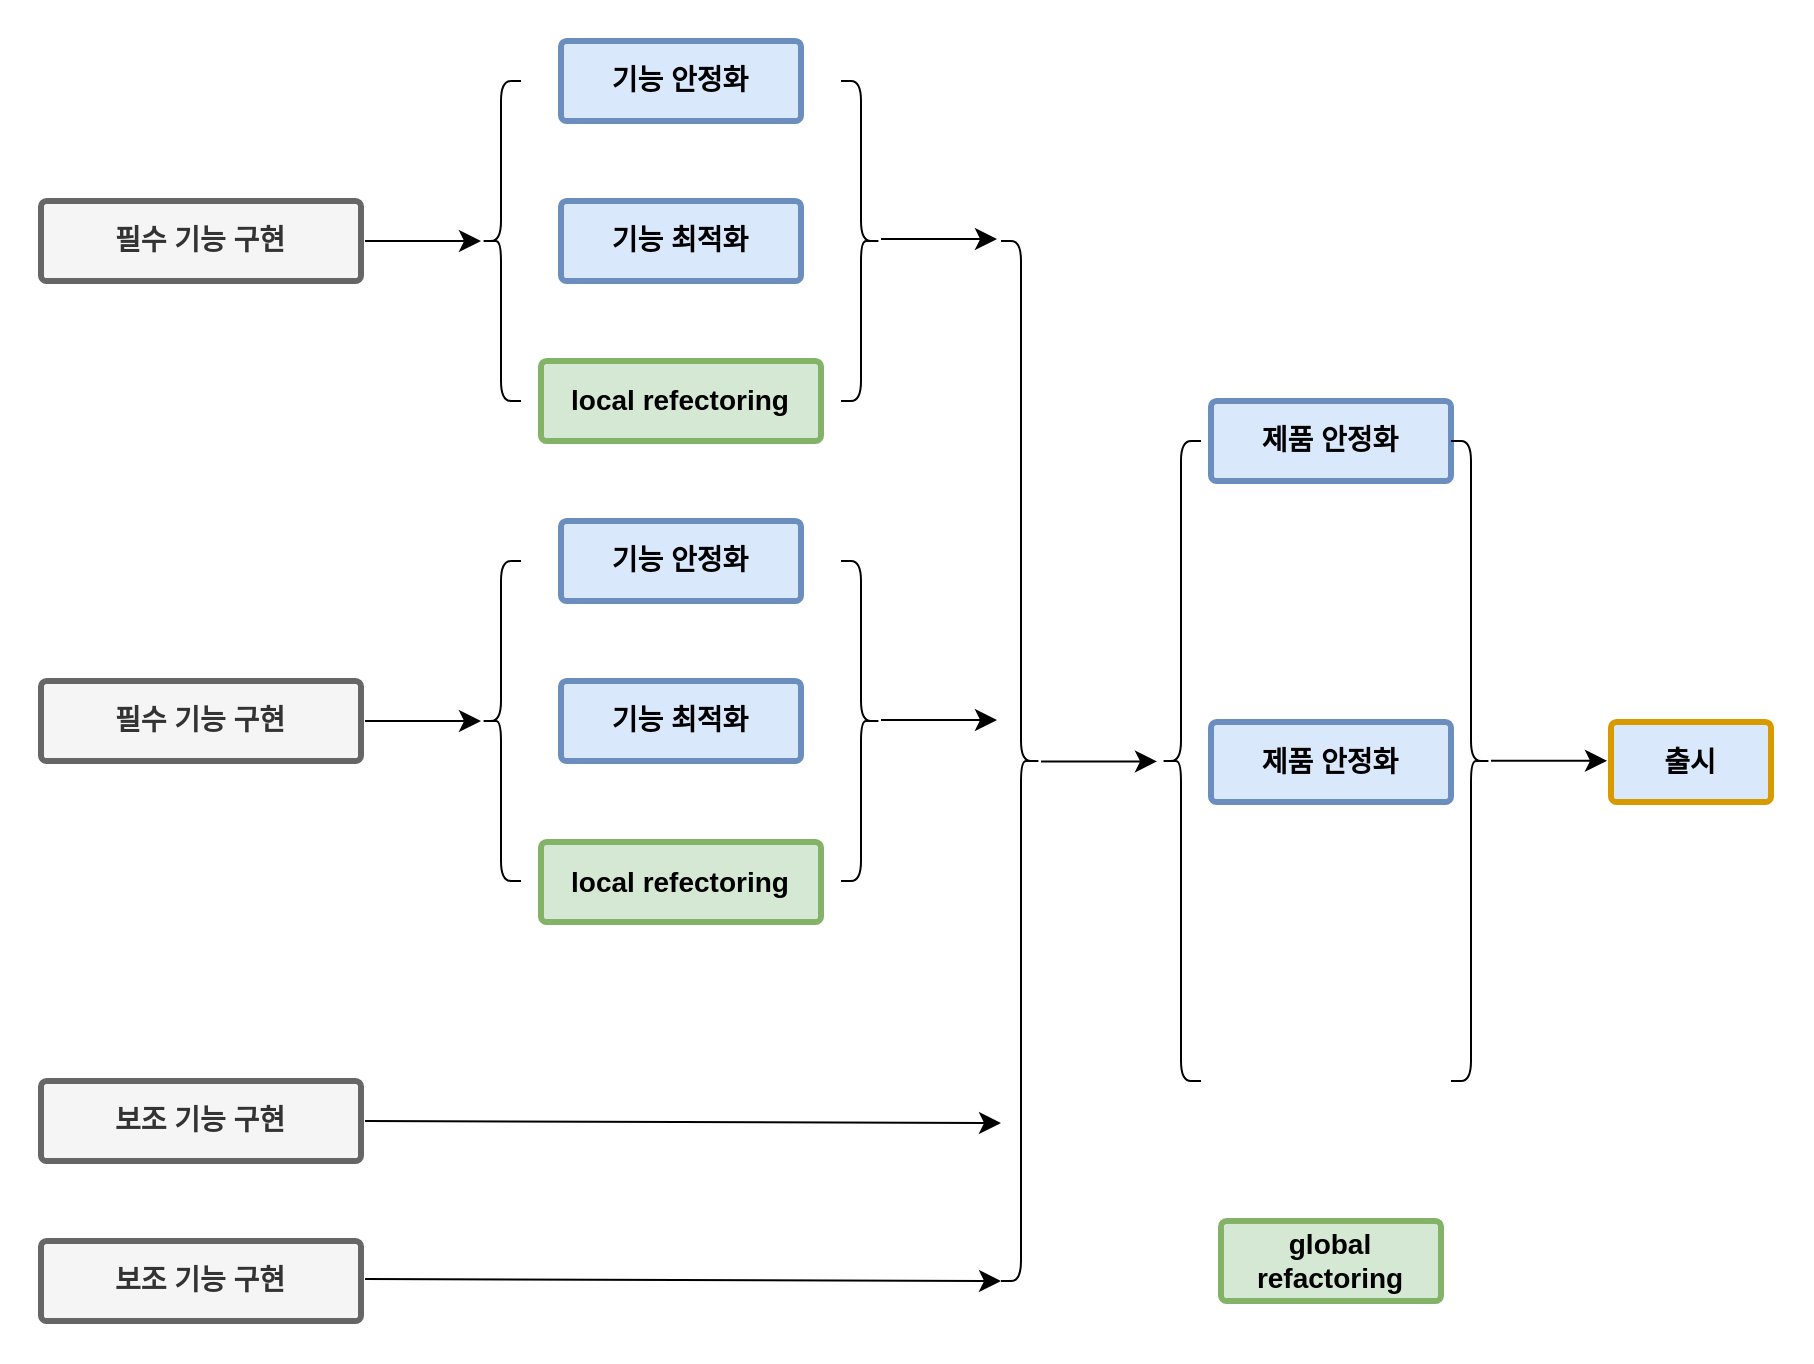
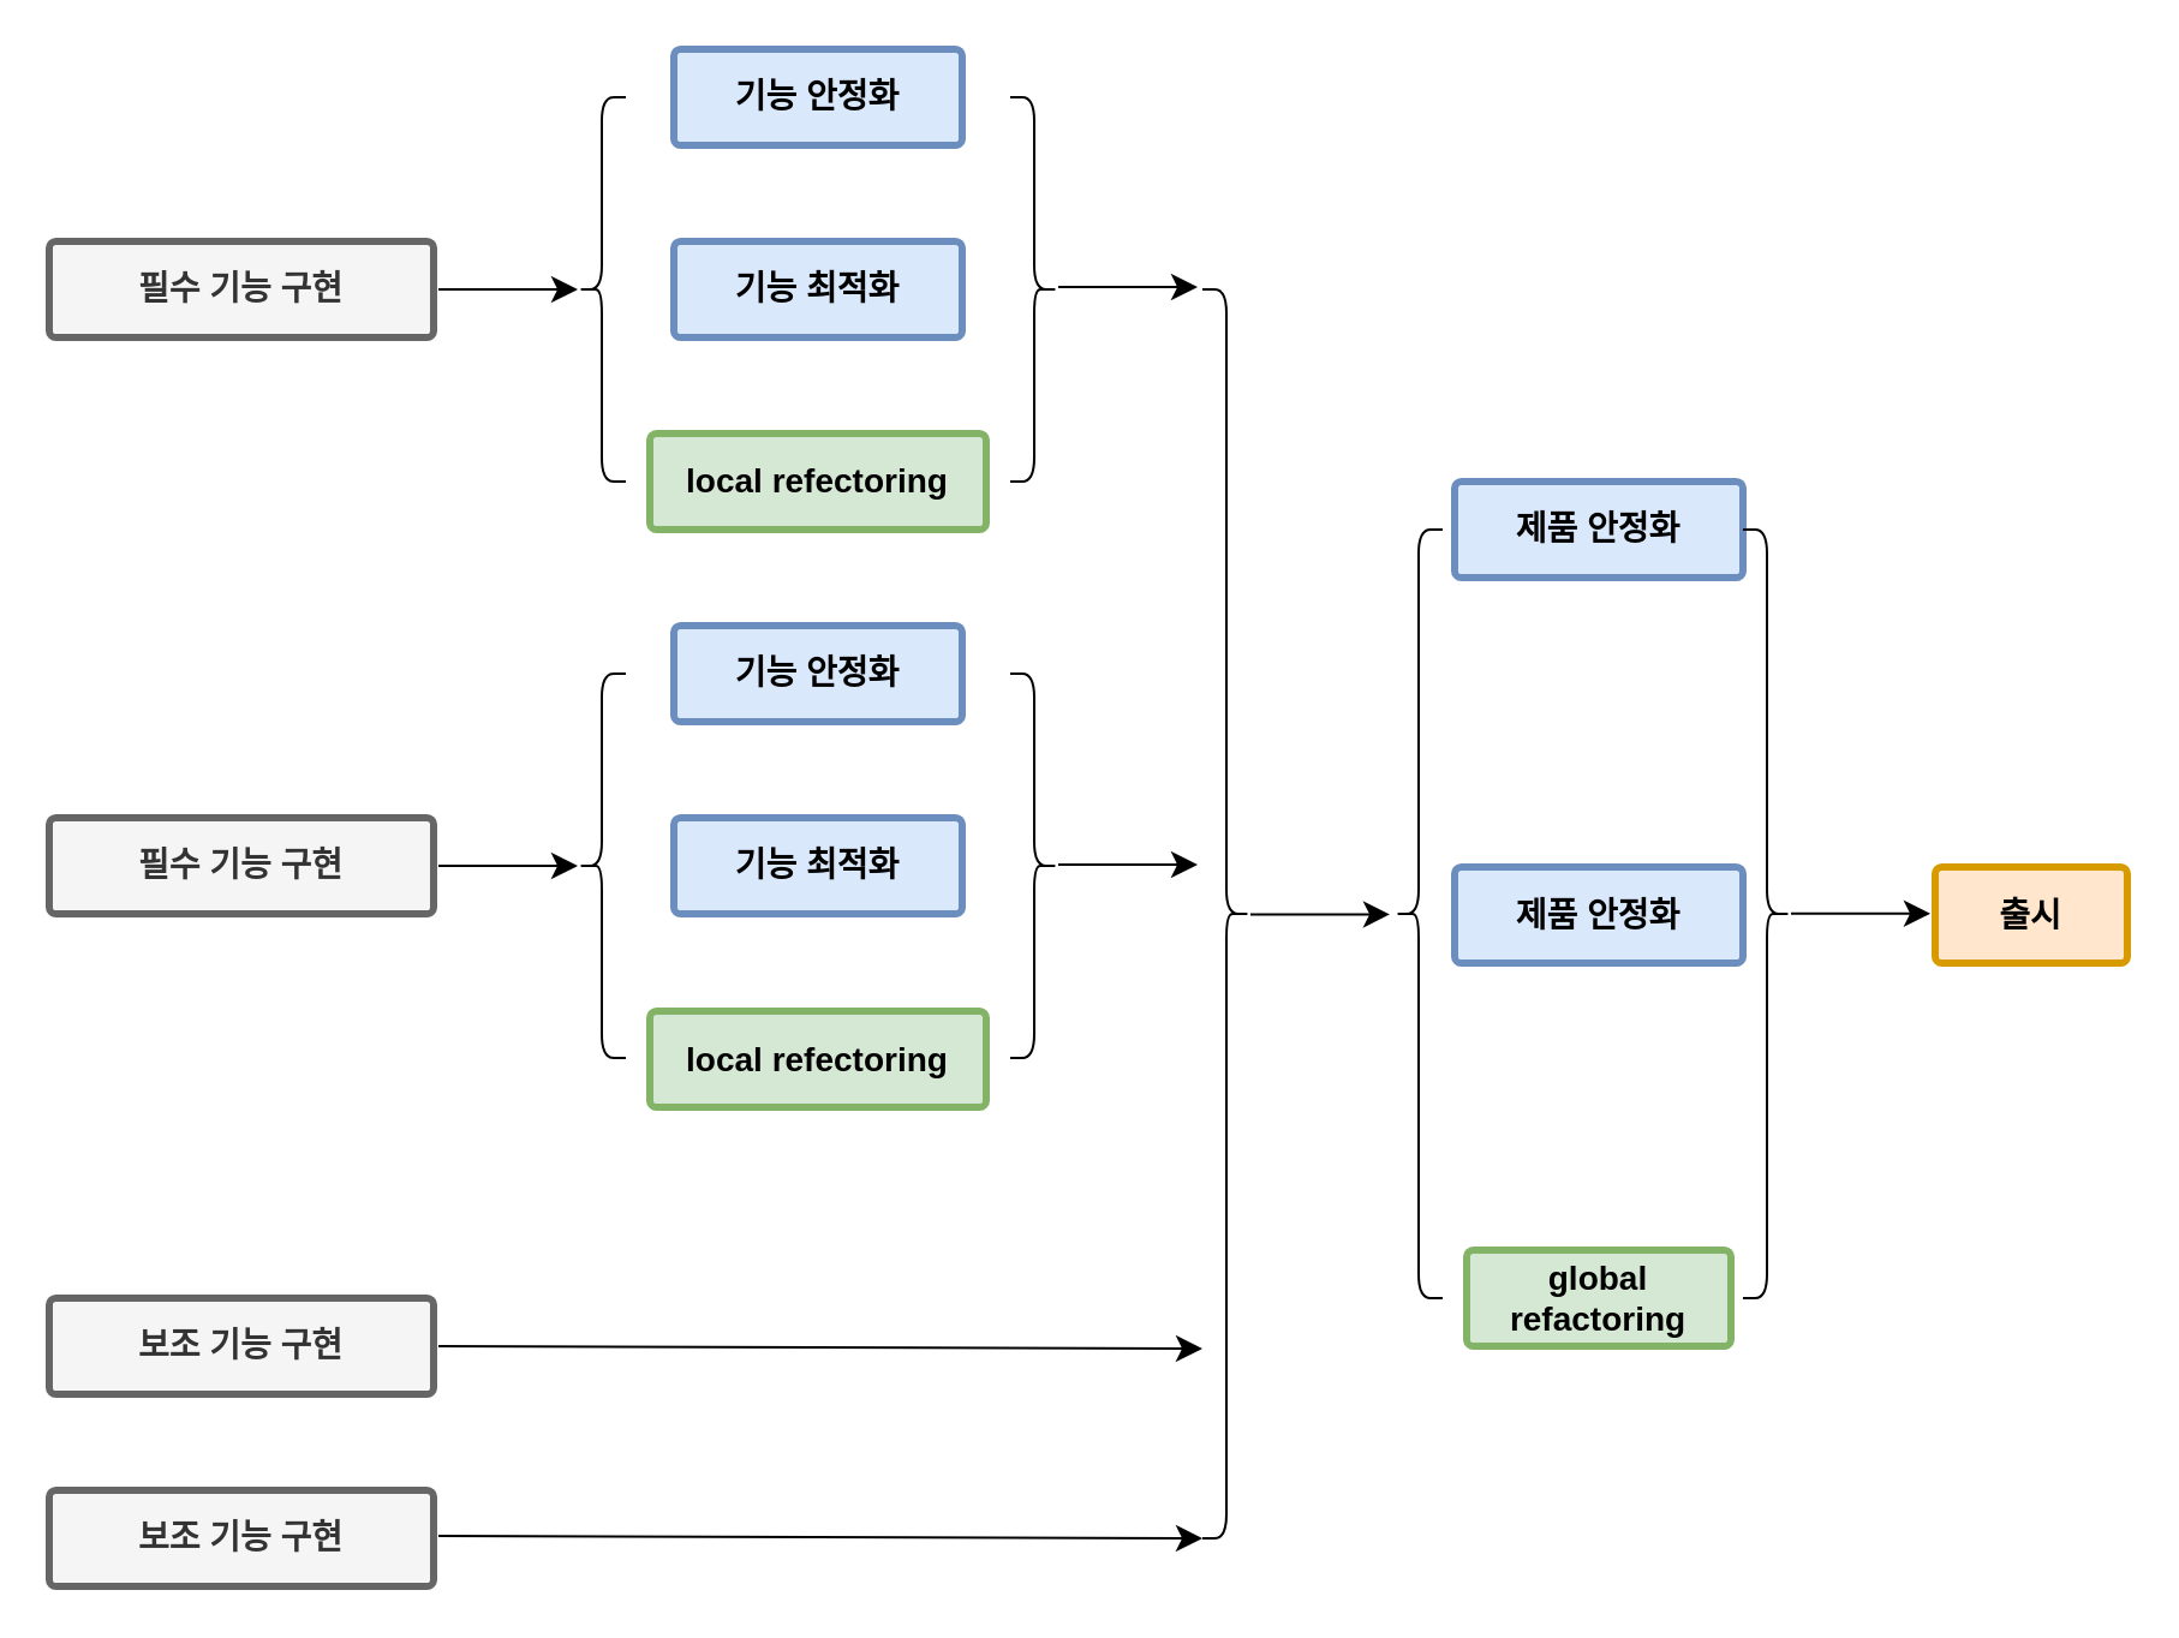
  <mxCell id="0" />
  <mxCell id="1" parent="0" />
  <mxCell id="2" value="" style="edgeStyle=none;curved=1;rounded=0;orthogonalLoop=1;jettySize=auto;html=1;fontSize=12;startSize=8;endSize=8;" edge="1" parent="1" source="3"><mxGeometry relative="1" as="geometry"><mxPoint x="240" y="120" as="targetPoint" /></mxGeometry></mxCell>
  <mxCell id="3" value="필수 기능 구현" style="rounded=1;whiteSpace=wrap;html=1;shadow=0;labelBackgroundColor=none;strokeColor=#666666;strokeWidth=3;fillColor=#f5f5f5;fontFamily=Helvetica;fontSize=14;fontColor=#333333;align=center;fontStyle=1;spacing=5;arcSize=7;perimeterSpacing=2;" parent="1" vertex="1"><mxGeometry x="20" y="100" width="160" height="40" as="geometry" /></mxCell>
  <mxCell id="4" value="기능 안정화" style="rounded=1;whiteSpace=wrap;html=1;shadow=0;labelBackgroundColor=none;strokeColor=#6c8ebf;strokeWidth=3;fillColor=#dae8fc;fontFamily=Helvetica;fontSize=14;align=center;spacing=5;fontStyle=1;arcSize=7;perimeterSpacing=2;" parent="1" vertex="1"><mxGeometry x="280" y="20" width="120" height="40" as="geometry" /></mxCell>
  <mxCell id="5" value="제품 안정화" style="rounded=1;whiteSpace=wrap;html=1;shadow=0;labelBackgroundColor=none;strokeColor=#6c8ebf;strokeWidth=3;fillColor=#dae8fc;fontFamily=Helvetica;fontSize=14;align=center;spacing=5;fontStyle=1;arcSize=7;perimeterSpacing=2;" parent="1" vertex="1"><mxGeometry x="605" y="200" width="120" height="40" as="geometry" /></mxCell>
  <mxCell id="6" value="기능 최적화" style="rounded=1;whiteSpace=wrap;html=1;shadow=0;labelBackgroundColor=none;strokeColor=#6c8ebf;strokeWidth=3;fillColor=#dae8fc;fontFamily=Helvetica;fontSize=14;align=center;spacing=5;fontStyle=1;arcSize=7;perimeterSpacing=2;" vertex="1" parent="1"><mxGeometry x="280" y="100" width="120" height="40" as="geometry" /></mxCell>
  <mxCell id="7" value="보조 기능 구현" style="rounded=1;whiteSpace=wrap;html=1;shadow=0;labelBackgroundColor=none;strokeColor=#666666;strokeWidth=3;fillColor=#f5f5f5;fontFamily=Helvetica;fontSize=14;fontColor=#333333;align=center;fontStyle=1;spacing=5;arcSize=7;perimeterSpacing=2;" vertex="1" parent="1"><mxGeometry x="20" y="540" width="160" height="40" as="geometry" /></mxCell>
  <mxCell id="8" value="" style="edgeStyle=none;curved=1;rounded=0;orthogonalLoop=1;jettySize=auto;html=1;fontSize=12;startSize=8;endSize=8;" edge="1" parent="1" source="9"><mxGeometry relative="1" as="geometry"><mxPoint x="240" y="360" as="targetPoint" /></mxGeometry></mxCell>
  <mxCell id="9" value="필수 기능 구현" style="rounded=1;whiteSpace=wrap;html=1;shadow=0;labelBackgroundColor=none;strokeColor=#666666;strokeWidth=3;fillColor=#f5f5f5;fontFamily=Helvetica;fontSize=14;fontColor=#333333;align=center;fontStyle=1;spacing=5;arcSize=7;perimeterSpacing=2;" vertex="1" parent="1"><mxGeometry x="20" y="340" width="160" height="40" as="geometry" /></mxCell>
  <mxCell id="10" value="기능 안정화" style="rounded=1;whiteSpace=wrap;html=1;shadow=0;labelBackgroundColor=none;strokeColor=#6c8ebf;strokeWidth=3;fillColor=#dae8fc;fontFamily=Helvetica;fontSize=14;align=center;spacing=5;fontStyle=1;arcSize=7;perimeterSpacing=2;" vertex="1" parent="1"><mxGeometry x="280" y="260" width="120" height="40" as="geometry" /></mxCell>
  <mxCell id="11" value="기능 최적화" style="rounded=1;whiteSpace=wrap;html=1;shadow=0;labelBackgroundColor=none;strokeColor=#6c8ebf;strokeWidth=3;fillColor=#dae8fc;fontFamily=Helvetica;fontSize=14;align=center;spacing=5;fontStyle=1;arcSize=7;perimeterSpacing=2;" vertex="1" parent="1"><mxGeometry x="280" y="340" width="120" height="40" as="geometry" /></mxCell>
  <mxCell id="12" value="보조 기능 구현" style="rounded=1;whiteSpace=wrap;html=1;shadow=0;labelBackgroundColor=none;strokeColor=#666666;strokeWidth=3;fillColor=#f5f5f5;fontFamily=Helvetica;fontSize=14;fontColor=#333333;align=center;fontStyle=1;spacing=5;arcSize=7;perimeterSpacing=2;" vertex="1" parent="1"><mxGeometry x="20" y="620" width="160" height="40" as="geometry" /></mxCell>
  <mxCell id="13" value="제품 안정화" style="rounded=1;whiteSpace=wrap;html=1;shadow=0;labelBackgroundColor=none;strokeColor=#6c8ebf;strokeWidth=3;fillColor=#dae8fc;fontFamily=Helvetica;fontSize=14;align=center;spacing=5;fontStyle=1;arcSize=7;perimeterSpacing=2;" vertex="1" parent="1"><mxGeometry x="605" y="360.5" width="120" height="40" as="geometry" /></mxCell>
  <mxCell id="14" value="local refectoring" style="rounded=1;whiteSpace=wrap;html=1;shadow=0;labelBackgroundColor=none;strokeColor=#82b366;strokeWidth=3;fillColor=#d5e8d4;fontFamily=Helvetica;fontSize=14;align=center;spacing=5;fontStyle=1;arcSize=7;perimeterSpacing=2;" vertex="1" parent="1"><mxGeometry x="270" y="420.5" width="140" height="40" as="geometry" /></mxCell>
  <mxCell id="15" value="" style="shape=curlyBracket;whiteSpace=wrap;html=1;rounded=1;labelPosition=left;verticalLabelPosition=middle;align=right;verticalAlign=middle;" vertex="1" parent="1"><mxGeometry x="240" y="280" width="20" height="160" as="geometry" /></mxCell>
  <mxCell id="16" value="" style="shape=curlyBracket;whiteSpace=wrap;html=1;rounded=1;labelPosition=left;verticalLabelPosition=middle;align=right;verticalAlign=middle;" vertex="1" parent="1"><mxGeometry x="240" y="40" width="20" height="160" as="geometry" /></mxCell>
  <mxCell id="17" value="" style="shape=curlyBracket;whiteSpace=wrap;html=1;rounded=1;flipH=1;labelPosition=right;verticalLabelPosition=middle;align=left;verticalAlign=middle;" vertex="1" parent="1"><mxGeometry x="420" y="40" width="20" height="160" as="geometry" /></mxCell>
  <mxCell id="18" value="" style="shape=curlyBracket;whiteSpace=wrap;html=1;rounded=1;flipH=1;labelPosition=right;verticalLabelPosition=middle;align=left;verticalAlign=middle;" vertex="1" parent="1"><mxGeometry x="420" y="280" width="20" height="160" as="geometry" /></mxCell>
  <mxCell id="19" value="" style="shape=curlyBracket;whiteSpace=wrap;html=1;rounded=1;labelPosition=left;verticalLabelPosition=middle;align=right;verticalAlign=middle;" vertex="1" parent="1"><mxGeometry x="580" y="220" width="20" height="320" as="geometry" /></mxCell>
  <mxCell id="20" value="" style="shape=curlyBracket;whiteSpace=wrap;html=1;rounded=1;flipH=1;labelPosition=right;verticalLabelPosition=middle;align=left;verticalAlign=middle;" vertex="1" parent="1"><mxGeometry x="725" y="220" width="20" height="320" as="geometry" /></mxCell>
- <mxCell id="21" value="출시" style="rounded=1;whiteSpace=wrap;html=1;shadow=0;labelBackgroundColor=none;strokeColor=#d79b00;strokeWidth=3;fillColor=#dae8fc;fontFamily=Helvetica;fontSize=14;align=center;spacing=5;fontStyle=1;arcSize=7;perimeterSpacing=2;" vertex="1" parent="1"><mxGeometry x="805" y="360.5" width="80" height="40" as="geometry" /></mxCell>
+ <mxCell id="21" value="출시" style="rounded=1;whiteSpace=wrap;html=1;shadow=0;labelBackgroundColor=none;strokeColor=#d79b00;strokeWidth=3;fillColor=#ffe6cc;fontFamily=Helvetica;fontSize=14;align=center;spacing=5;fontStyle=1;arcSize=7;perimeterSpacing=2;" vertex="1" parent="1"><mxGeometry x="805" y="360.5" width="80" height="40" as="geometry" /></mxCell>
  <mxCell id="22" value="" style="edgeStyle=none;curved=1;rounded=0;orthogonalLoop=1;jettySize=auto;html=1;fontSize=12;startSize=8;endSize=8;" edge="1" parent="1"><mxGeometry relative="1" as="geometry"><mxPoint x="745" y="379.88" as="sourcePoint" /><mxPoint x="803" y="379.88" as="targetPoint" /></mxGeometry></mxCell>
  <mxCell id="23" value="" style="shape=curlyBracket;whiteSpace=wrap;html=1;rounded=1;flipH=1;labelPosition=right;verticalLabelPosition=middle;align=left;verticalAlign=middle;size=0.5;" vertex="1" parent="1"><mxGeometry x="500" y="120" width="20" height="520" as="geometry" /></mxCell>
  <mxCell id="24" value="" style="edgeStyle=none;curved=1;rounded=0;orthogonalLoop=1;jettySize=auto;html=1;fontSize=12;startSize=8;endSize=8;" edge="1" parent="1"><mxGeometry relative="1" as="geometry"><mxPoint x="520" y="380.2" as="sourcePoint" /><mxPoint x="578" y="380.2" as="targetPoint" /></mxGeometry></mxCell>
  <mxCell id="25" value="" style="edgeStyle=none;curved=1;rounded=0;orthogonalLoop=1;jettySize=auto;html=1;fontSize=12;startSize=8;endSize=8;" edge="1" parent="1"><mxGeometry relative="1" as="geometry"><mxPoint x="440" y="119.05" as="sourcePoint" /><mxPoint x="498" y="119.05" as="targetPoint" /></mxGeometry></mxCell>
  <mxCell id="26" value="" style="edgeStyle=none;curved=1;rounded=0;orthogonalLoop=1;jettySize=auto;html=1;fontSize=12;startSize=8;endSize=8;" edge="1" parent="1"><mxGeometry relative="1" as="geometry"><mxPoint x="440" y="359.5" as="sourcePoint" /><mxPoint x="498" y="359.5" as="targetPoint" /></mxGeometry></mxCell>
  <mxCell id="27" value="" style="edgeStyle=none;curved=1;rounded=0;orthogonalLoop=1;jettySize=auto;html=1;fontSize=12;startSize=8;endSize=8;" edge="1" parent="1"><mxGeometry relative="1" as="geometry"><mxPoint x="182" y="639" as="sourcePoint" /><mxPoint x="500" y="640" as="targetPoint" /></mxGeometry></mxCell>
  <mxCell id="28" value="" style="edgeStyle=none;curved=1;rounded=0;orthogonalLoop=1;jettySize=auto;html=1;fontSize=12;startSize=8;endSize=8;" edge="1" parent="1"><mxGeometry relative="1" as="geometry"><mxPoint x="182" y="560" as="sourcePoint" /><mxPoint x="500" y="561" as="targetPoint" /></mxGeometry></mxCell>
- <mxCell id="29" value="global refactoring" style="rounded=1;whiteSpace=wrap;html=1;shadow=0;labelBackgroundColor=none;strokeColor=#82b366;strokeWidth=3;fillColor=#d5e8d4;fontFamily=Helvetica;fontSize=14;align=center;spacing=5;fontStyle=1;arcSize=7;perimeterSpacing=2;" vertex="1" parent="1"><mxGeometry x="610" y="610" width="110" height="40" as="geometry" /></mxCell>
+ <mxCell id="29" value="global refactoring" style="rounded=1;whiteSpace=wrap;html=1;shadow=0;labelBackgroundColor=none;strokeColor=#82b366;strokeWidth=3;fillColor=#d5e8d4;fontFamily=Helvetica;fontSize=14;align=center;spacing=5;fontStyle=1;arcSize=7;perimeterSpacing=2;" vertex="1" parent="1"><mxGeometry x="610" y="520" width="110" height="40" as="geometry" /></mxCell>
  <mxCell id="30" value="local refectoring" style="rounded=1;whiteSpace=wrap;html=1;shadow=0;labelBackgroundColor=none;strokeColor=#82b366;strokeWidth=3;fillColor=#d5e8d4;fontFamily=Helvetica;fontSize=14;align=center;spacing=5;fontStyle=1;arcSize=7;perimeterSpacing=2;" vertex="1" parent="1"><mxGeometry x="270" y="180" width="140" height="40" as="geometry" /></mxCell>
